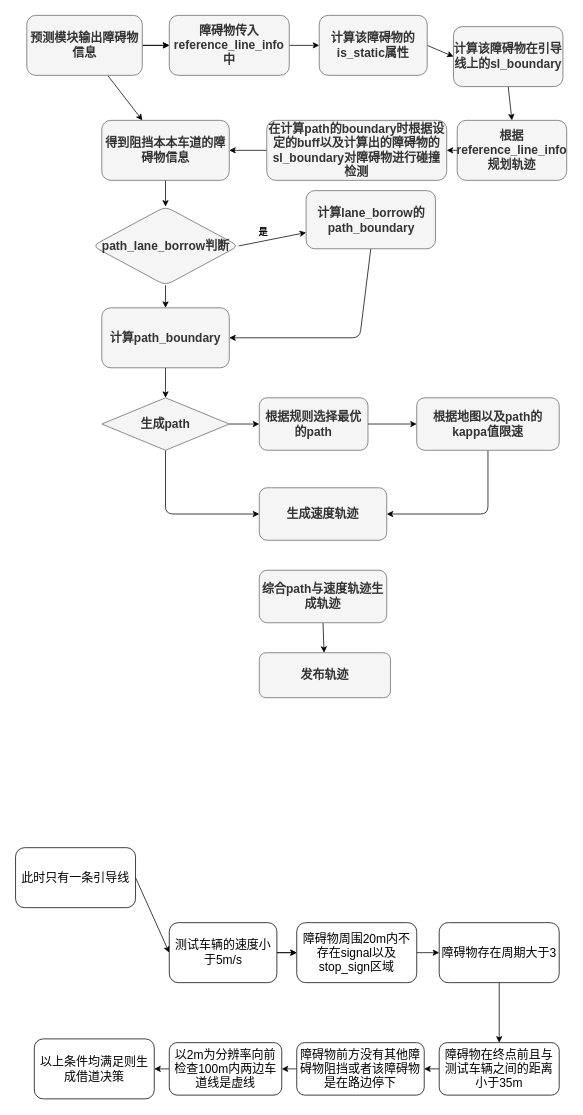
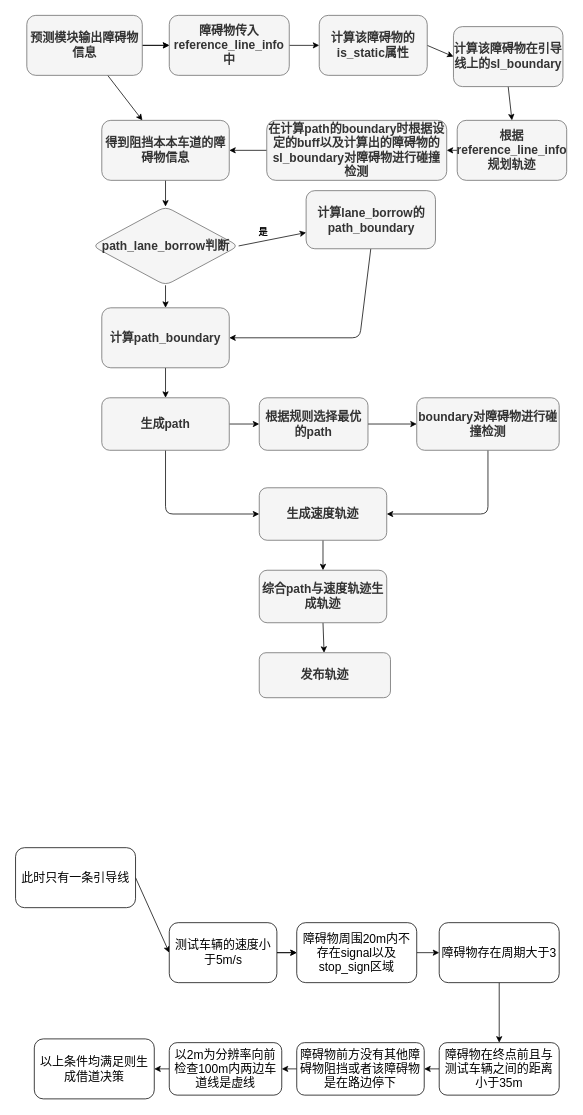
  <mxCell id="0" />
  <mxCell id="1" parent="0" />
  <mxCell id="2" style="edgeStyle=none;html=1;exitX=1;exitY=0.5;exitDx=0;exitDy=0;entryX=0;entryY=0.5;entryDx=0;entryDy=0;" edge="1" parent="1" source="5" target="7"><mxGeometry relative="1" as="geometry" /></mxCell>
  <mxCell id="3" value="" style="edgeStyle=none;html=1;fontFamily=Helvetica;fontSize=16;fontColor=#000000;" edge="1" parent="1" source="5" target="17"><mxGeometry relative="1" as="geometry" /></mxCell>
  <mxCell id="4" value="" style="edgeStyle=none;html=1;fontFamily=Helvetica;fontSize=16;fontColor=#000000;strokeColor=#000000;jumpSize=6;arcSize=20;" edge="1" parent="1" source="5" target="7"><mxGeometry relative="1" as="geometry" /></mxCell>
  <mxCell id="5" value="&lt;b&gt;&lt;font style=&quot;font-size: 16px&quot;&gt;预测模块输出障碍物信息&lt;/font&gt;&lt;/b&gt;" style="rounded=1;whiteSpace=wrap;html=1;fillColor=#f5f5f5;strokeColor=#666666;fontColor=#333333;" vertex="1" parent="1"><mxGeometry x="35" y="20" width="154" height="80" as="geometry" /></mxCell>
  <mxCell id="6" style="edgeStyle=none;html=1;exitX=1;exitY=0.5;exitDx=0;exitDy=0;fontSize=16;strokeColor=#000000;fontColor=#000000;arcSize=20;" edge="1" parent="1" source="7" target="9"><mxGeometry relative="1" as="geometry" /></mxCell>
  <mxCell id="7" value="&lt;font style=&quot;font-size: 16px&quot;&gt;&lt;b&gt;障碍物传入reference_line_info中&lt;/b&gt;&lt;/font&gt;" style="rounded=1;whiteSpace=wrap;html=1;fillColor=#f5f5f5;strokeColor=#666666;fontColor=#333333;" vertex="1" parent="1"><mxGeometry x="225" y="20" width="160" height="80" as="geometry" /></mxCell>
  <mxCell id="8" style="edgeStyle=none;html=1;exitX=1;exitY=0.5;exitDx=0;exitDy=0;entryX=0;entryY=0.5;entryDx=0;entryDy=0;fontSize=16;strokeColor=#000000;fontColor=#000000;arcSize=20;" edge="1" parent="1" source="9" target="11"><mxGeometry relative="1" as="geometry" /></mxCell>
  <mxCell id="9" value="&lt;font style=&quot;font-size: 16px&quot;&gt;&lt;b&gt;计算该障碍物的is_static属性&lt;/b&gt;&lt;/font&gt;" style="rounded=1;whiteSpace=wrap;html=1;fillColor=#f5f5f5;strokeColor=#666666;fontColor=#333333;" vertex="1" parent="1"><mxGeometry x="425" y="20" width="144" height="80" as="geometry" /></mxCell>
  <mxCell id="10" style="edgeStyle=none;html=1;exitX=0.5;exitY=1;exitDx=0;exitDy=0;entryX=0.5;entryY=0;entryDx=0;entryDy=0;fontSize=16;strokeColor=#000000;fontColor=#000000;arcSize=20;" edge="1" parent="1" source="11" target="13"><mxGeometry relative="1" as="geometry" /></mxCell>
  <mxCell id="11" value="&lt;font style=&quot;font-size: 16px&quot;&gt;&lt;b&gt;计算该障碍物在引导线上的sl_boundary&lt;/b&gt;&lt;/font&gt;" style="rounded=1;whiteSpace=wrap;html=1;fillColor=#f5f5f5;strokeColor=#666666;fontColor=#333333;" vertex="1" parent="1"><mxGeometry x="604" y="35" width="146" height="80" as="geometry" /></mxCell>
  <mxCell id="12" style="edgeStyle=none;html=1;exitX=0;exitY=0.5;exitDx=0;exitDy=0;entryX=1;entryY=0.5;entryDx=0;entryDy=0;fontSize=16;strokeColor=#000000;fontColor=#000000;arcSize=20;" edge="1" parent="1" source="13" target="15"><mxGeometry relative="1" as="geometry" /></mxCell>
  <mxCell id="13" value="&lt;font style=&quot;font-size: 16px&quot;&gt;&lt;b&gt;根据reference_line_info规划轨迹&lt;/b&gt;&lt;/font&gt;" style="rounded=1;whiteSpace=wrap;html=1;fillColor=#f5f5f5;strokeColor=#666666;fontColor=#333333;" vertex="1" parent="1"><mxGeometry x="609" y="160" width="146" height="80" as="geometry" /></mxCell>
  <mxCell id="14" style="edgeStyle=none;html=1;exitX=0;exitY=0.5;exitDx=0;exitDy=0;entryX=1;entryY=0.5;entryDx=0;entryDy=0;fontSize=16;strokeColor=#000000;fontColor=#000000;arcSize=20;" edge="1" parent="1" source="15" target="17"><mxGeometry relative="1" as="geometry" /></mxCell>
  <mxCell id="15" value="&lt;font style=&quot;font-size: 16px&quot;&gt;&lt;b&gt;在计算path的boundary时根据设定的buff以及计算出的障碍物的sl_boundary对障碍物进行碰撞检测&lt;/b&gt;&lt;/font&gt;" style="rounded=1;whiteSpace=wrap;html=1;fillColor=#f5f5f5;strokeColor=#666666;fontColor=#333333;" vertex="1" parent="1"><mxGeometry x="355" y="160" width="240" height="80" as="geometry" /></mxCell>
  <mxCell id="16" style="edgeStyle=none;html=1;exitX=0.5;exitY=1;exitDx=0;exitDy=0;entryX=0.5;entryY=0;entryDx=0;entryDy=0;fontSize=16;strokeColor=#000000;fontColor=#000000;arcSize=20;" edge="1" parent="1" source="17" target="20"><mxGeometry relative="1" as="geometry" /></mxCell>
  <mxCell id="17" value="&lt;font style=&quot;font-size: 16px&quot;&gt;&lt;b&gt;得到阻挡本本车道的障碍物信息&lt;/b&gt;&lt;/font&gt;" style="whiteSpace=wrap;html=1;rounded=1;fillColor=#f5f5f5;strokeColor=#666666;fontColor=#333333;" vertex="1" parent="1"><mxGeometry x="135" y="160" width="170" height="80" as="geometry" /></mxCell>
  <mxCell id="18" style="edgeStyle=none;html=1;exitX=1;exitY=0.5;exitDx=0;exitDy=0;fontSize=16;strokeColor=#000000;fontColor=#000000;arcSize=20;" edge="1" parent="1" source="20" target="38"><mxGeometry relative="1" as="geometry" /></mxCell>
  <mxCell id="19" value="" style="edgeStyle=none;jumpSize=6;html=1;fontFamily=Helvetica;fontSize=16;fontColor=#000000;strokeColor=#000000;" edge="1" parent="1" source="20" target="50"><mxGeometry relative="1" as="geometry" /></mxCell>
  <mxCell id="20" value="&lt;font style=&quot;font-size: 16px&quot;&gt;&lt;b&gt;path_lane_borrow判断&lt;/b&gt;&lt;/font&gt;" style="rhombus;whiteSpace=wrap;html=1;fontFamily=Helvetica;fontSize=12;fontColor=#333333;align=center;strokeColor=#666666;fillColor=#f5f5f5;rounded=1;" vertex="1" parent="1"><mxGeometry x="122.5" y="275" width="195" height="105" as="geometry" /></mxCell>
  <mxCell id="21" style="edgeStyle=none;html=1;exitX=1;exitY=0.5;exitDx=0;exitDy=0;entryX=0;entryY=0.5;entryDx=0;entryDy=0;strokeColor=#000000;" edge="1" parent="1" source="22" target="25"><mxGeometry relative="1" as="geometry" /></mxCell>
  <mxCell id="22" value="&lt;font style=&quot;font-size: 16px&quot;&gt;此时只有一条引导线&lt;/font&gt;" style="rounded=1;whiteSpace=wrap;html=1;" vertex="1" parent="1"><mxGeometry x="20" y="1130" width="160" height="80" as="geometry" /></mxCell>
  <mxCell id="23" style="edgeStyle=none;html=1;exitX=1;exitY=0.5;exitDx=0;exitDy=0;entryX=0;entryY=0.5;entryDx=0;entryDy=0;" edge="1" parent="1" source="25" target="27"><mxGeometry relative="1" as="geometry" /></mxCell>
  <mxCell id="24" value="" style="edgeStyle=none;jumpSize=6;html=1;fontFamily=Helvetica;fontSize=16;fontColor=#000000;strokeColor=#000000;" edge="1" parent="1" source="25" target="27"><mxGeometry relative="1" as="geometry" /></mxCell>
  <mxCell id="25" value="&lt;font style=&quot;font-size: 16px&quot;&gt;测试车辆的速度小于5m/s&lt;/font&gt;" style="rounded=1;whiteSpace=wrap;html=1;" vertex="1" parent="1"><mxGeometry x="225" y="1230" width="143.5" height="80" as="geometry" /></mxCell>
  <mxCell id="26" style="edgeStyle=none;html=1;exitX=1;exitY=0.5;exitDx=0;exitDy=0;entryX=0;entryY=0.5;entryDx=0;entryDy=0;fontSize=16;strokeColor=#000000;fontColor=#000000;arcSize=20;" edge="1" parent="1" source="27" target="29"><mxGeometry relative="1" as="geometry" /></mxCell>
  <mxCell id="27" value="&lt;font style=&quot;font-size: 16px&quot;&gt;障碍物周围20m内不存在signal以及stop_sign区域&lt;/font&gt;" style="rounded=1;whiteSpace=wrap;html=1;" vertex="1" parent="1"><mxGeometry x="395" y="1230" width="160" height="80" as="geometry" /></mxCell>
  <mxCell id="28" style="edgeStyle=none;html=1;exitX=0.5;exitY=1;exitDx=0;exitDy=0;entryX=0.5;entryY=0;entryDx=0;entryDy=0;fontSize=16;strokeColor=#000000;fontColor=#000000;arcSize=20;" edge="1" parent="1" source="29" target="31"><mxGeometry relative="1" as="geometry" /></mxCell>
  <mxCell id="29" value="&lt;font style=&quot;font-size: 16px&quot;&gt;障碍物存在周期大于3&lt;/font&gt;" style="rounded=1;whiteSpace=wrap;html=1;" vertex="1" parent="1"><mxGeometry x="585" y="1230" width="160" height="80" as="geometry" /></mxCell>
  <mxCell id="30" style="edgeStyle=none;html=1;exitX=0;exitY=0.5;exitDx=0;exitDy=0;entryX=1;entryY=0.5;entryDx=0;entryDy=0;fontSize=16;strokeColor=#000000;fontColor=#000000;arcSize=20;" edge="1" parent="1" source="31" target="33"><mxGeometry relative="1" as="geometry" /></mxCell>
  <mxCell id="31" value="&lt;font style=&quot;font-size: 16px&quot;&gt;障碍物在终点前且与测试车辆之间的距离小于35m&lt;/font&gt;" style="rounded=1;whiteSpace=wrap;html=1;" vertex="1" parent="1"><mxGeometry x="585" y="1390" width="160" height="70" as="geometry" /></mxCell>
  <mxCell id="32" style="edgeStyle=none;html=1;exitX=0;exitY=0.5;exitDx=0;exitDy=0;entryX=1;entryY=0.5;entryDx=0;entryDy=0;fontSize=16;strokeColor=#000000;fontColor=#000000;arcSize=20;" edge="1" parent="1" source="33" target="35"><mxGeometry relative="1" as="geometry" /></mxCell>
  <mxCell id="33" value="&lt;font style=&quot;font-size: 16px&quot;&gt;障碍物前方没有其他障碍物阻挡或者该障碍物是在路边停下&lt;/font&gt;" style="rounded=1;whiteSpace=wrap;html=1;" vertex="1" parent="1"><mxGeometry x="395" y="1390" width="170" height="70" as="geometry" /></mxCell>
  <mxCell id="34" style="edgeStyle=none;html=1;exitX=0;exitY=0.5;exitDx=0;exitDy=0;entryX=1;entryY=0.5;entryDx=0;entryDy=0;fontSize=16;strokeColor=#000000;fontColor=#000000;arcSize=20;" edge="1" parent="1" source="35" target="36"><mxGeometry relative="1" as="geometry" /></mxCell>
  <mxCell id="35" value="&lt;font style=&quot;font-size: 16px&quot;&gt;以2m为分辨率向前检查100m内两边车道线是虚线&lt;/font&gt;" style="rounded=1;whiteSpace=wrap;html=1;" vertex="1" parent="1"><mxGeometry x="225" y="1390" width="150" height="70" as="geometry" /></mxCell>
  <mxCell id="36" value="&lt;font style=&quot;font-size: 16px&quot;&gt;以上条件均满足则生成借道决策&lt;/font&gt;" style="rounded=1;whiteSpace=wrap;html=1;" vertex="1" parent="1"><mxGeometry x="45" y="1385" width="160" height="80" as="geometry" /></mxCell>
  <mxCell id="37" style="edgeStyle=none;html=1;exitX=0.5;exitY=1;exitDx=0;exitDy=0;entryX=1;entryY=0.5;entryDx=0;entryDy=0;fontSize=16;strokeColor=#000000;fontColor=#000000;arcSize=20;" edge="1" parent="1" source="38" target="50"><mxGeometry relative="1" as="geometry"><Array as="points"><mxPoint x="479" y="450" /></Array></mxGeometry></mxCell>
  <mxCell id="38" value="&lt;font style=&quot;font-size: 16px&quot;&gt;&lt;b&gt;计算lane_borrow的path_boundary&lt;/b&gt;&lt;/font&gt;" style="rounded=1;whiteSpace=wrap;html=1;fillColor=#f5f5f5;strokeColor=#666666;fontColor=#333333;" vertex="1" parent="1"><mxGeometry x="407.5" y="253.75" width="172.5" height="77.5" as="geometry" /></mxCell>
  <mxCell id="39" style="edgeStyle=none;html=1;exitX=1;exitY=0.5;exitDx=0;exitDy=0;entryX=0;entryY=0.5;entryDx=0;entryDy=0;fontFamily=Helvetica;fontSize=16;fontColor=#000000;strokeColor=#000000;arcSize=20;" edge="1" parent="1" source="41" target="52"><mxGeometry relative="1" as="geometry" /></mxCell>
  <mxCell id="40" style="edgeStyle=none;html=1;exitX=0.5;exitY=1;exitDx=0;exitDy=0;entryX=0;entryY=0.5;entryDx=0;entryDy=0;fontFamily=Helvetica;fontSize=16;fontColor=#000000;strokeColor=#000000;arcSize=20;" edge="1" parent="1" source="41" target="45"><mxGeometry relative="1" as="geometry"><Array as="points"><mxPoint x="220" y="685" /></Array></mxGeometry></mxCell>
- <mxCell id="41" value="&lt;font style=&quot;font-size: 16px&quot;&gt;&lt;b&gt;生成path&lt;/b&gt;&lt;/font&gt;" style="rhombus;whiteSpace=wrap;html=1;fillColor=#f5f5f5;strokeColor=#666666;fontColor=#333333;" vertex="1" parent="1"><mxGeometry x="135" y="530" width="170" height="70" as="geometry" /></mxCell>
+ <mxCell id="41" value="&lt;font style=&quot;font-size: 16px&quot;&gt;&lt;b&gt;生成path&lt;/b&gt;&lt;/font&gt;" style="rounded=1;whiteSpace=wrap;html=1;fillColor=#f5f5f5;strokeColor=#666666;fontColor=#333333;" vertex="1" parent="1"><mxGeometry x="135" y="530" width="170" height="70" as="geometry" /></mxCell>
  <mxCell id="42" style="edgeStyle=none;html=1;exitX=0.5;exitY=1;exitDx=0;exitDy=0;entryX=1;entryY=0.5;entryDx=0;entryDy=0;fontFamily=Helvetica;fontSize=16;fontColor=#000000;strokeColor=#000000;arcSize=20;" edge="1" parent="1" source="43" target="45"><mxGeometry relative="1" as="geometry"><Array as="points"><mxPoint x="650" y="685" /></Array></mxGeometry></mxCell>
- <mxCell id="43" value="&lt;font style=&quot;font-size: 16px&quot;&gt;&lt;b&gt;根据地图以及path的kappa值限速&lt;/b&gt;&lt;/font&gt;" style="rounded=1;whiteSpace=wrap;html=1;fillColor=#f5f5f5;strokeColor=#666666;fontColor=#333333;" vertex="1" parent="1"><mxGeometry x="555" y="530" width="190" height="70" as="geometry" /></mxCell>
+ <mxCell id="43" value="&lt;font style=&quot;font-size: 16px&quot;&gt;&lt;b&gt;boundary对障碍物进行碰撞检测&lt;/b&gt;&lt;/font&gt;" style="rounded=1;whiteSpace=wrap;html=1;fillColor=#f5f5f5;strokeColor=#666666;fontColor=#333333;" vertex="1" parent="1"><mxGeometry x="555" y="530" width="190" height="70" as="geometry" /></mxCell>
+ <mxCell id="44" style="edgeStyle=none;html=1;exitX=0.5;exitY=1;exitDx=0;exitDy=0;fontFamily=Helvetica;fontSize=16;fontColor=#000000;strokeColor=#000000;arcSize=20;" edge="1" parent="1" source="45" target="47"><mxGeometry relative="1" as="geometry" /></mxCell>
  <mxCell id="45" value="&lt;font style=&quot;font-size: 16px&quot;&gt;&lt;b&gt;生成速度轨迹&lt;/b&gt;&lt;/font&gt;" style="rounded=1;whiteSpace=wrap;html=1;fillColor=#f5f5f5;strokeColor=#666666;fontColor=#333333;" vertex="1" parent="1"><mxGeometry x="345" y="650" width="170" height="70" as="geometry" /></mxCell>
  <mxCell id="46" style="edgeStyle=none;html=1;exitX=0.5;exitY=1;exitDx=0;exitDy=0;fontFamily=Helvetica;fontSize=16;fontColor=#000000;strokeColor=#000000;arcSize=20;" edge="1" parent="1" source="47" target="48"><mxGeometry relative="1" as="geometry" /></mxCell>
  <mxCell id="47" value="&lt;font style=&quot;font-size: 16px&quot;&gt;&lt;b&gt;综合path与速度轨迹生成轨迹&lt;/b&gt;&lt;/font&gt;" style="rounded=1;whiteSpace=wrap;html=1;fillColor=#f5f5f5;strokeColor=#666666;fontColor=#333333;" vertex="1" parent="1"><mxGeometry x="345" y="760" width="170" height="70" as="geometry" /></mxCell>
  <mxCell id="48" value="&lt;font style=&quot;font-size: 16px&quot;&gt;&lt;b&gt;发布轨迹&lt;/b&gt;&lt;/font&gt;" style="rounded=1;whiteSpace=wrap;html=1;fillColor=#f5f5f5;strokeColor=#666666;fontColor=#333333;" vertex="1" parent="1"><mxGeometry x="345" y="870" width="175" height="60" as="geometry" /></mxCell>
  <mxCell id="49" style="edgeStyle=none;html=1;exitX=0.5;exitY=1;exitDx=0;exitDy=0;fontFamily=Helvetica;fontSize=16;fontColor=#000000;strokeColor=#000000;arcSize=20;" edge="1" parent="1" source="50" target="41"><mxGeometry relative="1" as="geometry" /></mxCell>
  <mxCell id="50" value="&lt;font style=&quot;font-size: 16px&quot;&gt;&lt;b&gt;计算path_boundary&lt;/b&gt;&lt;/font&gt;" style="rounded=1;whiteSpace=wrap;html=1;fillColor=#f5f5f5;strokeColor=#666666;fontColor=#333333;" vertex="1" parent="1"><mxGeometry x="135" y="410" width="170" height="80" as="geometry" /></mxCell>
  <mxCell id="51" style="edgeStyle=none;html=1;exitX=1;exitY=0.5;exitDx=0;exitDy=0;entryX=0;entryY=0.5;entryDx=0;entryDy=0;fontSize=16;strokeColor=#000000;fontColor=#000000;arcSize=20;" edge="1" parent="1" source="52" target="43"><mxGeometry relative="1" as="geometry" /></mxCell>
  <mxCell id="52" value="&lt;font style=&quot;font-size: 16px&quot;&gt;&lt;b&gt;根据规则选择最优的path&lt;/b&gt;&lt;/font&gt;" style="rounded=1;whiteSpace=wrap;html=1;fillColor=#f5f5f5;strokeColor=#666666;fontColor=#333333;" vertex="1" parent="1"><mxGeometry x="345" y="530" width="145" height="70" as="geometry" /></mxCell>
  <mxCell id="53" value="&lt;b&gt;&lt;font color=&quot;#000000&quot;&gt;是&lt;/font&gt;&lt;/b&gt;" style="text;html=1;resizable=0;autosize=1;align=center;verticalAlign=middle;points=[];fillColor=none;strokeColor=none;rounded=0;" vertex="1" parent="1"><mxGeometry x="335" y="300" width="30" height="20" as="geometry" /></mxCell>
